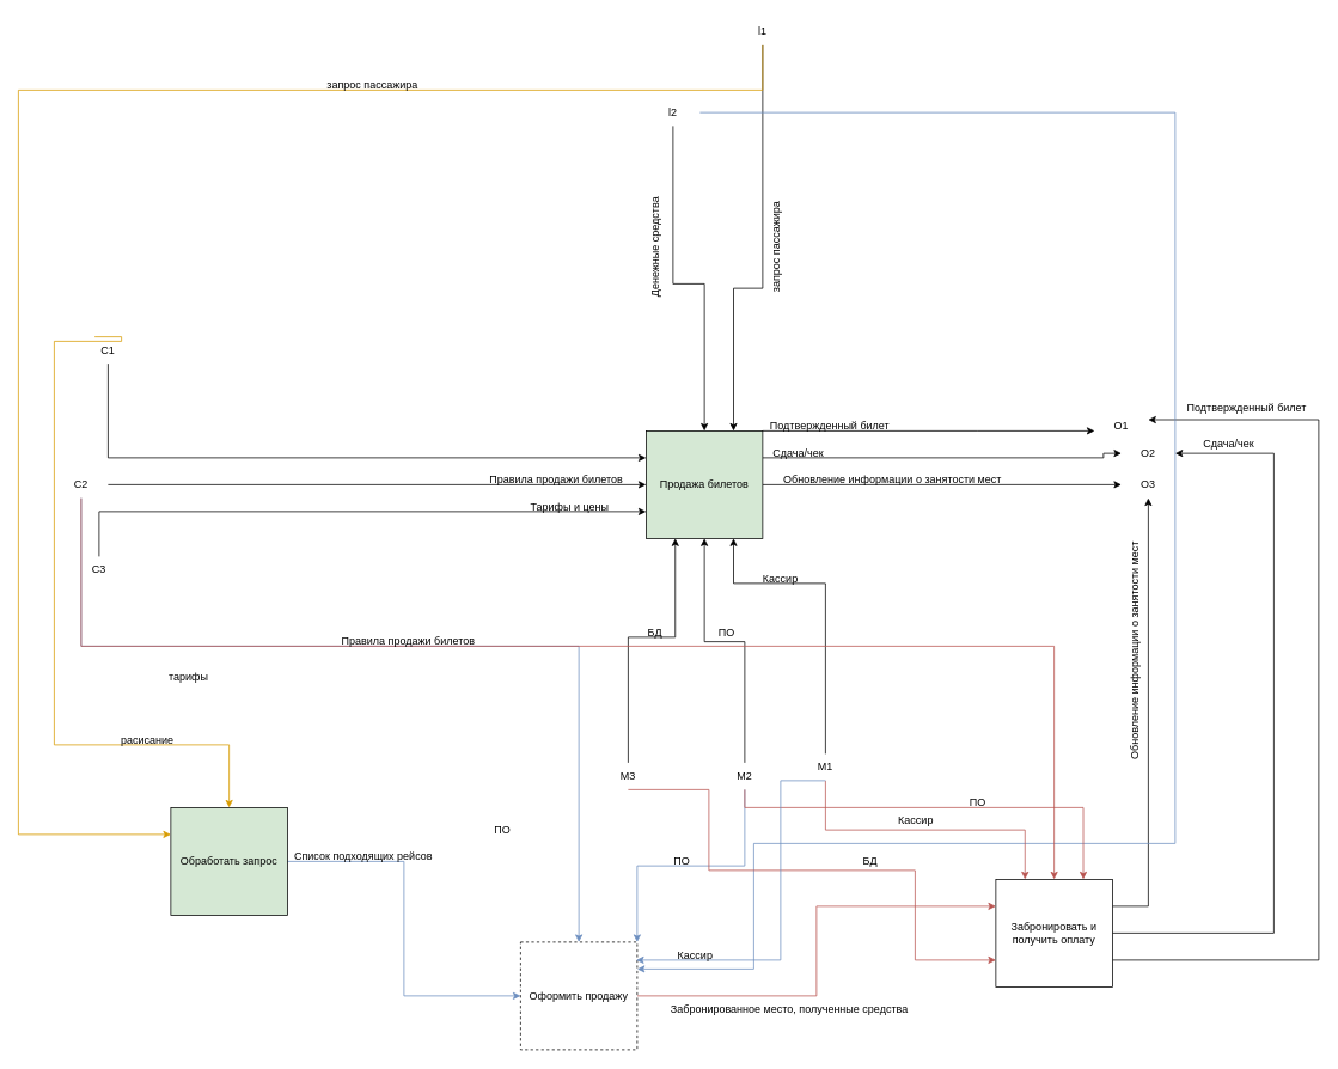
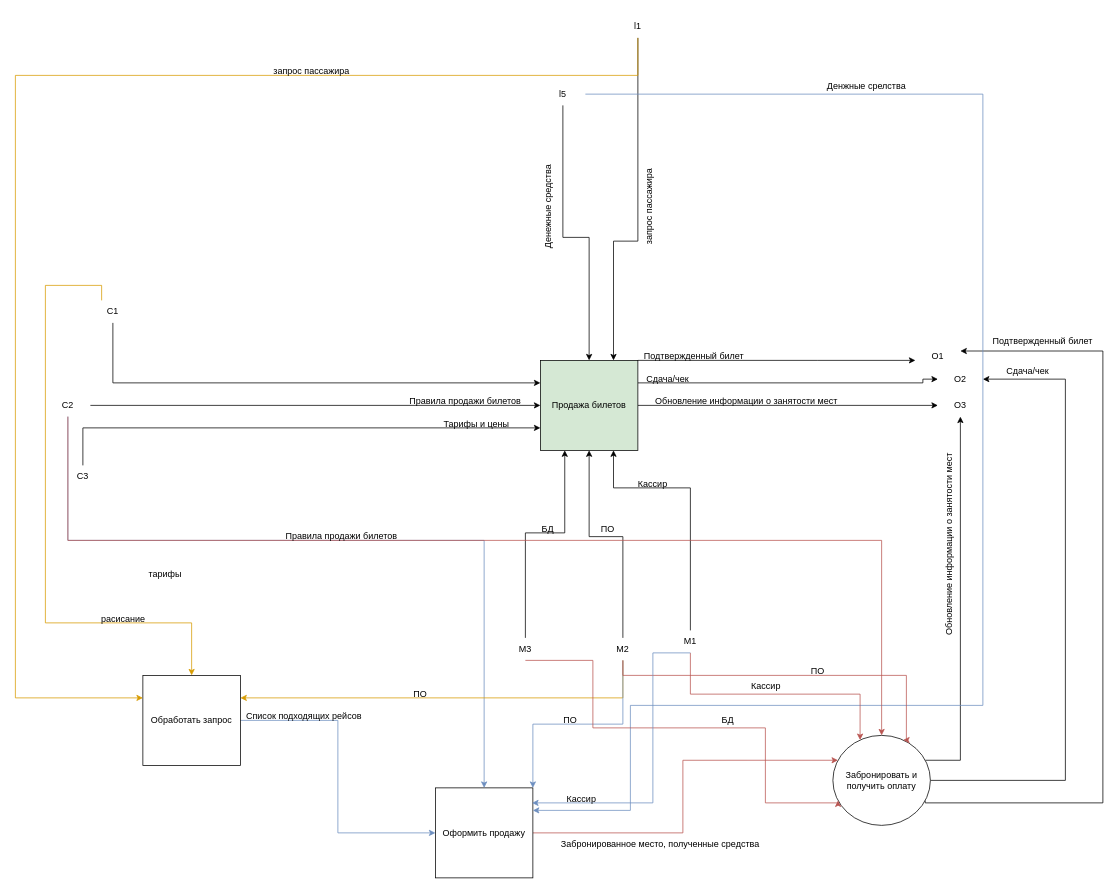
  <mxCell id="0" />
  <mxCell id="1" parent="0" />
  <mxCell id="2" style="edgeStyle=orthogonalEdgeStyle;rounded=0;orthogonalLoop=1;jettySize=auto;html=1;exitX=1;exitY=0.5;exitDx=0;exitDy=0;entryX=0;entryY=0.5;entryDx=0;entryDy=0;fillColor=#dae8fc;strokeColor=#6c8ebf;" edge="1" parent="1" source="3" target="9"><mxGeometry relative="1" as="geometry" /></mxCell>
- <mxCell id="3" value="Обработать запрос" style="rounded=0;whiteSpace=wrap;html=1;fillColor=#d5e8d4;" vertex="1" parent="1"><mxGeometry x="190" y="900" width="130" height="120" as="geometry" /></mxCell>
+ <mxCell id="3" value="Обработать запрос" style="rounded=0;whiteSpace=wrap;html=1;" vertex="1" parent="1"><mxGeometry x="190" y="900" width="130" height="120" as="geometry" /></mxCell>
  <mxCell id="4" style="edgeStyle=orthogonalEdgeStyle;rounded=0;orthogonalLoop=1;jettySize=auto;html=1;exitX=1;exitY=0.25;exitDx=0;exitDy=0;entryX=0.5;entryY=1;entryDx=0;entryDy=0;" edge="1" parent="1" source="7" target="38"><mxGeometry relative="1" as="geometry" /></mxCell>
  <mxCell id="5" style="edgeStyle=orthogonalEdgeStyle;rounded=0;orthogonalLoop=1;jettySize=auto;html=1;exitX=1;exitY=0.5;exitDx=0;exitDy=0;entryX=1;entryY=0.5;entryDx=0;entryDy=0;" edge="1" parent="1" source="7" target="37"><mxGeometry relative="1" as="geometry"><Array as="points"><mxPoint x="1420" y="1040" /><mxPoint x="1420" y="505" /></Array></mxGeometry></mxCell>
  <mxCell id="6" style="edgeStyle=orthogonalEdgeStyle;rounded=0;orthogonalLoop=1;jettySize=auto;html=1;exitX=1;exitY=0.75;exitDx=0;exitDy=0;entryX=1;entryY=0.25;entryDx=0;entryDy=0;" edge="1" parent="1" source="7" target="36"><mxGeometry relative="1" as="geometry"><Array as="points"><mxPoint x="1470" y="1070" /><mxPoint x="1470" y="468" /></Array></mxGeometry></mxCell>
- <mxCell id="7" value="Забронировать и получить оплату" style="rounded=0;whiteSpace=wrap;html=1;" vertex="1" parent="1"><mxGeometry x="1110" y="980" width="130" height="120" as="geometry" /></mxCell>
+ <mxCell id="7" value="Забронировать и получить оплату" style="ellipse;whiteSpace=wrap;html=1;" vertex="1" parent="1"><mxGeometry x="1110" y="980" width="130" height="120" as="geometry" /></mxCell>
  <mxCell id="8" style="edgeStyle=orthogonalEdgeStyle;rounded=0;orthogonalLoop=1;jettySize=auto;html=1;exitX=1;exitY=0.5;exitDx=0;exitDy=0;entryX=0;entryY=0.25;entryDx=0;entryDy=0;fillColor=#f8cecc;strokeColor=#b85450;" edge="1" parent="1" source="9" target="7"><mxGeometry relative="1" as="geometry" /></mxCell>
- <mxCell id="9" value="Оформить продажу" style="rounded=0;whiteSpace=wrap;html=1;dashed=1;" vertex="1" parent="1"><mxGeometry x="580" y="1050" width="130" height="120" as="geometry" /></mxCell>
+ <mxCell id="9" value="Оформить продажу" style="rounded=0;whiteSpace=wrap;html=1;" vertex="1" parent="1"><mxGeometry x="580" y="1050" width="130" height="120" as="geometry" /></mxCell>
  <mxCell id="10" style="edgeStyle=orthogonalEdgeStyle;rounded=0;orthogonalLoop=1;jettySize=auto;html=1;exitX=1;exitY=0.25;exitDx=0;exitDy=0;entryX=0;entryY=0.5;entryDx=0;entryDy=0;" edge="1" parent="1" source="13" target="37"><mxGeometry relative="1" as="geometry"><mxPoint x="1230" y="510" as="targetPoint" /><Array as="points"><mxPoint x="1230" y="510" /></Array></mxGeometry></mxCell>
  <mxCell id="11" style="edgeStyle=orthogonalEdgeStyle;rounded=0;orthogonalLoop=1;jettySize=auto;html=1;exitX=1;exitY=0;exitDx=0;exitDy=0;" edge="1" parent="1" source="13" target="36"><mxGeometry relative="1" as="geometry"><mxPoint x="1210" y="480" as="targetPoint" /><Array as="points"><mxPoint x="1090" y="480" /><mxPoint x="1090" y="480" /></Array></mxGeometry></mxCell>
  <mxCell id="12" style="edgeStyle=orthogonalEdgeStyle;rounded=0;orthogonalLoop=1;jettySize=auto;html=1;exitX=1;exitY=0.5;exitDx=0;exitDy=0;entryX=0;entryY=0.5;entryDx=0;entryDy=0;" edge="1" parent="1" source="13" target="38"><mxGeometry relative="1" as="geometry"><mxPoint x="1240" y="540" as="targetPoint" /></mxGeometry></mxCell>
  <mxCell id="13" value="Продажа билетов" style="rounded=0;whiteSpace=wrap;html=1;fillColor=#d5e8d4;" vertex="1" parent="1"><mxGeometry x="720" y="480" width="130" height="120" as="geometry" /></mxCell>
  <mxCell id="14" value="" style="endArrow=classic;html=1;rounded=0;entryX=0.5;entryY=0;entryDx=0;entryDy=0;edgeStyle=orthogonalEdgeStyle;" edge="1" parent="1" source="35" target="13"><mxGeometry width="50" height="50" relative="1" as="geometry"><mxPoint x="750" y="150" as="sourcePoint" /><mxPoint x="890" y="430" as="targetPoint" /><Array as="points"><mxPoint x="750" y="316" /><mxPoint x="785" y="316" /></Array></mxGeometry></mxCell>
  <mxCell id="15" value="" style="endArrow=classic;html=1;rounded=0;entryX=0.75;entryY=0;entryDx=0;entryDy=0;edgeStyle=orthogonalEdgeStyle;exitX=0.5;exitY=1;exitDx=0;exitDy=0;" edge="1" parent="1" source="33" target="13"><mxGeometry width="50" height="50" relative="1" as="geometry"><mxPoint x="850" y="160" as="sourcePoint" /><mxPoint x="610" y="420" as="targetPoint" /><Array as="points"><mxPoint x="850" y="321" /><mxPoint x="817" y="321" /></Array></mxGeometry></mxCell>
  <mxCell id="16" value="" style="endArrow=classic;html=1;rounded=0;entryX=0;entryY=0.75;entryDx=0;entryDy=0;exitX=0.5;exitY=0;exitDx=0;exitDy=0;edgeStyle=orthogonalEdgeStyle;" edge="1" parent="1" source="43" target="13"><mxGeometry width="50" height="50" relative="1" as="geometry"><mxPoint x="150" y="570" as="sourcePoint" /><mxPoint x="610" y="710" as="targetPoint" /></mxGeometry></mxCell>
  <mxCell id="17" value="" style="endArrow=classic;html=1;rounded=0;entryX=0;entryY=0.5;entryDx=0;entryDy=0;exitX=1;exitY=0.5;exitDx=0;exitDy=0;" edge="1" parent="1" source="42" target="13"><mxGeometry width="50" height="50" relative="1" as="geometry"><mxPoint x="150" y="540" as="sourcePoint" /><mxPoint x="610" y="710" as="targetPoint" /></mxGeometry></mxCell>
  <mxCell id="18" value="" style="endArrow=classic;html=1;rounded=0;entryX=0;entryY=0.25;entryDx=0;entryDy=0;exitX=0.5;exitY=1;exitDx=0;exitDy=0;edgeStyle=orthogonalEdgeStyle;" edge="1" parent="1" source="39" target="13"><mxGeometry width="50" height="50" relative="1" as="geometry"><mxPoint x="160" y="510" as="sourcePoint" /><mxPoint x="610" y="710" as="targetPoint" /></mxGeometry></mxCell>
  <mxCell id="19" value="" style="endArrow=classic;html=1;rounded=0;entryX=0.75;entryY=1;entryDx=0;entryDy=0;edgeStyle=orthogonalEdgeStyle;exitX=0.5;exitY=0;exitDx=0;exitDy=0;" edge="1" parent="1" source="45" target="13"><mxGeometry width="50" height="50" relative="1" as="geometry"><mxPoint x="920" y="830" as="sourcePoint" /><mxPoint x="610" y="710" as="targetPoint" /><Array as="points"><mxPoint x="920" y="650" /><mxPoint x="818" y="650" /></Array></mxGeometry></mxCell>
  <mxCell id="20" value="" style="endArrow=classic;html=1;rounded=0;entryX=0.5;entryY=1;entryDx=0;entryDy=0;edgeStyle=orthogonalEdgeStyle;exitX=0.5;exitY=0;exitDx=0;exitDy=0;" edge="1" parent="1" source="49" target="13"><mxGeometry width="50" height="50" relative="1" as="geometry"><mxPoint x="830" y="830" as="sourcePoint" /><mxPoint x="610" y="710" as="targetPoint" /><Array as="points"><mxPoint x="830" y="715" /><mxPoint x="785" y="715" /></Array></mxGeometry></mxCell>
  <mxCell id="21" value="" style="endArrow=classic;html=1;rounded=0;entryX=0.25;entryY=1;entryDx=0;entryDy=0;edgeStyle=orthogonalEdgeStyle;exitX=0.5;exitY=0;exitDx=0;exitDy=0;" edge="1" parent="1" source="51" target="13"><mxGeometry width="50" height="50" relative="1" as="geometry"><mxPoint x="700" y="820" as="sourcePoint" /><mxPoint x="610" y="710" as="targetPoint" /><Array as="points"><mxPoint x="700" y="710" /><mxPoint x="752" y="710" /></Array></mxGeometry></mxCell>
  <mxCell id="22" value="запрос пассажира" style="text;html=1;whiteSpace=wrap;strokeColor=none;fillColor=none;align=center;verticalAlign=middle;rounded=0;rotation=-90;" vertex="1" parent="1"><mxGeometry x="800" y="260" width="130" height="30" as="geometry" /></mxCell>
  <mxCell id="23" value="Денежные средства" style="text;html=1;whiteSpace=wrap;strokeColor=none;fillColor=none;align=center;verticalAlign=middle;rounded=0;rotation=-90;" vertex="1" parent="1"><mxGeometry x="660" y="260" width="140" height="30" as="geometry" /></mxCell>
  <mxCell id="24" value="Подтвержденный билет" style="text;html=1;whiteSpace=wrap;strokeColor=none;fillColor=none;align=center;verticalAlign=middle;rounded=0;" vertex="1" parent="1"><mxGeometry x="850" y="460" width="150" height="30" as="geometry" /></mxCell>
  <mxCell id="25" value="Сдача/чек" style="text;html=1;whiteSpace=wrap;strokeColor=none;fillColor=none;align=center;verticalAlign=middle;rounded=0;" vertex="1" parent="1"><mxGeometry x="860" y="490" width="60" height="30" as="geometry" /></mxCell>
  <mxCell id="26" value="Обновление информации о занятости мест" style="text;html=1;whiteSpace=wrap;strokeColor=none;fillColor=none;align=center;verticalAlign=middle;rounded=0;" vertex="1" parent="1"><mxGeometry x="850" y="520" width="290" height="30" as="geometry" /></mxCell>
  <mxCell id="27" value="Кассир" style="text;html=1;whiteSpace=wrap;strokeColor=none;fillColor=none;align=center;verticalAlign=middle;rounded=0;" vertex="1" parent="1"><mxGeometry x="840" y="630" width="60" height="30" as="geometry" /></mxCell>
  <mxCell id="28" value="ПО" style="text;html=1;whiteSpace=wrap;strokeColor=none;fillColor=none;align=center;verticalAlign=middle;rounded=0;" vertex="1" parent="1"><mxGeometry x="780" y="690" width="60" height="30" as="geometry" /></mxCell>
  <mxCell id="29" value="БД" style="text;html=1;whiteSpace=wrap;strokeColor=none;fillColor=none;align=center;verticalAlign=middle;rounded=0;" vertex="1" parent="1"><mxGeometry x="700" y="690" width="60" height="30" as="geometry" /></mxCell>
  <mxCell id="30" value="Правила продажи билетов" style="text;html=1;whiteSpace=wrap;strokeColor=none;fillColor=none;align=center;verticalAlign=middle;rounded=0;" vertex="1" parent="1"><mxGeometry x="530" y="520" width="180" height="30" as="geometry" /></mxCell>
  <mxCell id="31" value="Тарифы и цены" style="text;html=1;whiteSpace=wrap;strokeColor=none;fillColor=none;align=center;verticalAlign=middle;rounded=0;" vertex="1" parent="1"><mxGeometry x="570" y="550" width="130" height="30" as="geometry" /></mxCell>
  <mxCell id="32" style="edgeStyle=orthogonalEdgeStyle;rounded=0;orthogonalLoop=1;jettySize=auto;html=1;exitX=0.5;exitY=1;exitDx=0;exitDy=0;entryX=0;entryY=0.25;entryDx=0;entryDy=0;fillColor=#ffe6cc;strokeColor=#d79b00;" edge="1" parent="1" source="33" target="3"><mxGeometry relative="1" as="geometry"><Array as="points"><mxPoint x="850" y="100" /><mxPoint x="20" y="100" /><mxPoint x="20" y="930" /></Array></mxGeometry></mxCell>
  <mxCell id="33" value="l1" style="text;html=1;whiteSpace=wrap;strokeColor=none;fillColor=none;align=center;verticalAlign=middle;rounded=0;" vertex="1" parent="1"><mxGeometry x="820" y="20" width="60" height="30" as="geometry" /></mxCell>
  <mxCell id="34" style="edgeStyle=orthogonalEdgeStyle;rounded=0;orthogonalLoop=1;jettySize=auto;html=1;exitX=1;exitY=0.5;exitDx=0;exitDy=0;entryX=1;entryY=0.25;entryDx=0;entryDy=0;fillColor=#dae8fc;strokeColor=#6c8ebf;" edge="1" parent="1" source="35" target="9"><mxGeometry relative="1" as="geometry"><Array as="points"><mxPoint x="1310" y="125" /><mxPoint x="1310" y="940" /><mxPoint x="840" y="940" /><mxPoint x="840" y="1080" /></Array></mxGeometry></mxCell>
- <mxCell id="35" value="l2" style="text;html=1;whiteSpace=wrap;strokeColor=none;fillColor=none;align=center;verticalAlign=middle;rounded=0;" vertex="1" parent="1"><mxGeometry x="720" y="110" width="60" height="30" as="geometry" /></mxCell>
+ <mxCell id="35" value="l5" style="text;html=1;whiteSpace=wrap;strokeColor=none;fillColor=none;align=center;verticalAlign=middle;rounded=0;" vertex="1" parent="1"><mxGeometry x="720" y="110" width="60" height="30" as="geometry" /></mxCell>
  <mxCell id="36" value="O1" style="text;html=1;whiteSpace=wrap;strokeColor=none;fillColor=none;align=center;verticalAlign=middle;rounded=0;" vertex="1" parent="1"><mxGeometry x="1220" y="460" width="60" height="30" as="geometry" /></mxCell>
  <mxCell id="37" value="O2" style="text;html=1;whiteSpace=wrap;strokeColor=none;fillColor=none;align=center;verticalAlign=middle;rounded=0;" vertex="1" parent="1"><mxGeometry x="1250" y="490" width="60" height="30" as="geometry" /></mxCell>
  <mxCell id="38" value="O3" style="text;html=1;whiteSpace=wrap;strokeColor=none;fillColor=none;align=center;verticalAlign=middle;rounded=0;" vertex="1" parent="1"><mxGeometry x="1250" y="525" width="60" height="30" as="geometry" /></mxCell>
- <mxCell id="39" value="С1" style="text;html=1;whiteSpace=wrap;strokeColor=none;fillColor=none;align=center;verticalAlign=middle;rounded=0;" vertex="1" parent="1"><mxGeometry x="90" y="375" width="60" height="30" as="geometry" /></mxCell>
+ <mxCell id="39" value="С1" style="text;html=1;whiteSpace=wrap;strokeColor=none;fillColor=none;align=center;verticalAlign=middle;rounded=0;" vertex="1" parent="1"><mxGeometry x="120" y="400" width="60" height="30" as="geometry" /></mxCell>
  <mxCell id="40" style="edgeStyle=orthogonalEdgeStyle;rounded=0;orthogonalLoop=1;jettySize=auto;html=1;exitX=0.5;exitY=1;exitDx=0;exitDy=0;entryX=0.5;entryY=0;entryDx=0;entryDy=0;fillColor=#dae8fc;strokeColor=#6c8ebf;" edge="1" parent="1" source="42" target="9"><mxGeometry relative="1" as="geometry"><Array as="points"><mxPoint x="90" y="720" /><mxPoint x="645" y="720" /></Array></mxGeometry></mxCell>
  <mxCell id="41" style="edgeStyle=orthogonalEdgeStyle;rounded=0;orthogonalLoop=1;jettySize=auto;html=1;exitX=0.5;exitY=1;exitDx=0;exitDy=0;entryX=0.5;entryY=0;entryDx=0;entryDy=0;fillColor=#f8cecc;strokeColor=#b85450;" edge="1" parent="1" source="42" target="7"><mxGeometry relative="1" as="geometry"><Array as="points"><mxPoint x="90" y="720" /><mxPoint x="1175" y="720" /></Array></mxGeometry></mxCell>
  <mxCell id="42" value="С2" style="text;html=1;whiteSpace=wrap;strokeColor=none;fillColor=none;align=center;verticalAlign=middle;rounded=0;" vertex="1" parent="1"><mxGeometry x="60" y="525" width="60" height="30" as="geometry" /></mxCell>
  <mxCell id="43" value="С3" style="text;html=1;whiteSpace=wrap;strokeColor=none;fillColor=none;align=center;verticalAlign=middle;rounded=0;" vertex="1" parent="1"><mxGeometry x="80" y="620" width="60" height="30" as="geometry" /></mxCell>
  <mxCell id="44" style="edgeStyle=orthogonalEdgeStyle;rounded=0;orthogonalLoop=1;jettySize=auto;html=1;exitX=0.5;exitY=1;exitDx=0;exitDy=0;entryX=0.25;entryY=0;entryDx=0;entryDy=0;fillColor=#f8cecc;strokeColor=#b85450;" edge="1" parent="1" source="45" target="7"><mxGeometry relative="1" as="geometry" /></mxCell>
  <mxCell id="45" value="М1" style="text;html=1;whiteSpace=wrap;strokeColor=none;fillColor=none;align=center;verticalAlign=middle;rounded=0;" vertex="1" parent="1"><mxGeometry x="890" y="840" width="60" height="30" as="geometry" /></mxCell>
+ <mxCell id="46" style="edgeStyle=orthogonalEdgeStyle;rounded=0;orthogonalLoop=1;jettySize=auto;html=1;exitX=0.5;exitY=1;exitDx=0;exitDy=0;entryX=1;entryY=0.25;entryDx=0;entryDy=0;fillColor=#ffe6cc;strokeColor=#d79b00;" edge="1" parent="1" source="49" target="3"><mxGeometry relative="1" as="geometry" /></mxCell>
  <mxCell id="47" style="edgeStyle=orthogonalEdgeStyle;rounded=0;orthogonalLoop=1;jettySize=auto;html=1;exitX=0.5;exitY=1;exitDx=0;exitDy=0;entryX=1;entryY=0;entryDx=0;entryDy=0;fillColor=#dae8fc;strokeColor=#6c8ebf;" edge="1" parent="1" source="49" target="9"><mxGeometry relative="1" as="geometry" /></mxCell>
  <mxCell id="48" style="edgeStyle=orthogonalEdgeStyle;rounded=0;orthogonalLoop=1;jettySize=auto;html=1;exitX=0.5;exitY=1;exitDx=0;exitDy=0;entryX=0.75;entryY=0;entryDx=0;entryDy=0;fillColor=#f8cecc;strokeColor=#b85450;" edge="1" parent="1" source="49" target="7"><mxGeometry relative="1" as="geometry"><Array as="points"><mxPoint x="830" y="900" /><mxPoint x="1208" y="900" /></Array></mxGeometry></mxCell>
  <mxCell id="49" value="М2" style="text;html=1;whiteSpace=wrap;strokeColor=none;fillColor=none;align=center;verticalAlign=middle;rounded=0;" vertex="1" parent="1"><mxGeometry x="800" y="850" width="60" height="30" as="geometry" /></mxCell>
  <mxCell id="50" style="edgeStyle=orthogonalEdgeStyle;rounded=0;orthogonalLoop=1;jettySize=auto;html=1;exitX=0.5;exitY=1;exitDx=0;exitDy=0;entryX=0;entryY=0.75;entryDx=0;entryDy=0;fillColor=#f8cecc;strokeColor=#b85450;" edge="1" parent="1" source="51" target="7"><mxGeometry relative="1" as="geometry"><Array as="points"><mxPoint x="790" y="880" /><mxPoint x="790" y="970" /><mxPoint x="1020" y="970" /><mxPoint x="1020" y="1070" /></Array></mxGeometry></mxCell>
  <mxCell id="51" value="М3" style="text;html=1;whiteSpace=wrap;strokeColor=none;fillColor=none;align=center;verticalAlign=middle;rounded=0;" vertex="1" parent="1"><mxGeometry x="670" y="850" width="60" height="30" as="geometry" /></mxCell>
  <mxCell id="52" value="запрос пассажира" style="text;html=1;whiteSpace=wrap;strokeColor=none;fillColor=none;align=center;verticalAlign=middle;rounded=0;" vertex="1" parent="1"><mxGeometry x="350" y="80" width="130" height="30" as="geometry" /></mxCell>
  <mxCell id="53" value="Список подходящих рейсов" style="text;html=1;whiteSpace=wrap;strokeColor=none;fillColor=none;align=center;verticalAlign=middle;rounded=0;" vertex="1" parent="1"><mxGeometry x="290" y="940" width="230" height="30" as="geometry" /></mxCell>
  <mxCell id="54" style="edgeStyle=orthogonalEdgeStyle;rounded=0;orthogonalLoop=1;jettySize=auto;html=1;exitX=0.25;exitY=0;exitDx=0;exitDy=0;entryX=0.5;entryY=0;entryDx=0;entryDy=0;fillColor=#ffe6cc;strokeColor=#d79b00;" edge="1" parent="1" source="39" target="3"><mxGeometry relative="1" as="geometry"><mxPoint x="340" y="920" as="targetPoint" /><Array as="points"><mxPoint x="135" y="380" /><mxPoint x="60" y="380" /><mxPoint x="60" y="830" /><mxPoint x="255" y="830" /></Array></mxGeometry></mxCell>
  <mxCell id="55" value="расисание" style="text;html=1;whiteSpace=wrap;strokeColor=none;fillColor=none;align=center;verticalAlign=middle;rounded=0;" vertex="1" parent="1"><mxGeometry x="134" y="810" width="60" height="30" as="geometry" /></mxCell>
- <mxCell id="56" value="тарифы" style="text;html=1;whiteSpace=wrap;strokeColor=none;fillColor=none;align=center;verticalAlign=middle;rounded=0;" vertex="1" parent="1"><mxGeometry x="180" y="740" width="60" height="30" as="geometry" /></mxCell>
+ <mxCell id="56" value="тарифы" style="text;html=1;whiteSpace=wrap;strokeColor=none;fillColor=none;align=center;verticalAlign=middle;rounded=0;" vertex="1" parent="1"><mxGeometry x="190" y="750" width="60" height="30" as="geometry" /></mxCell>
  <mxCell id="57" value="ПО" style="text;html=1;whiteSpace=wrap;strokeColor=none;fillColor=none;align=center;verticalAlign=middle;rounded=0;" vertex="1" parent="1"><mxGeometry x="530" y="910" width="60" height="30" as="geometry" /></mxCell>
+ <mxCell id="58" value="Денжные срелства" style="text;html=1;whiteSpace=wrap;strokeColor=none;fillColor=none;align=center;verticalAlign=middle;rounded=0;" vertex="1" parent="1"><mxGeometry x="1070" y="100" width="170" height="30" as="geometry" /></mxCell>
  <mxCell id="59" value="Правила продажи билетов" style="text;html=1;whiteSpace=wrap;strokeColor=none;fillColor=none;align=center;verticalAlign=middle;rounded=0;" vertex="1" parent="1"><mxGeometry x="360" y="700" width="190" height="30" as="geometry" /></mxCell>
  <mxCell id="60" value="ПО" style="text;html=1;whiteSpace=wrap;strokeColor=none;fillColor=none;align=center;verticalAlign=middle;rounded=0;" vertex="1" parent="1"><mxGeometry x="730" y="945" width="60" height="30" as="geometry" /></mxCell>
  <mxCell id="61" style="edgeStyle=orthogonalEdgeStyle;rounded=0;orthogonalLoop=1;jettySize=auto;html=1;exitX=0.5;exitY=1;exitDx=0;exitDy=0;entryX=0.992;entryY=0.167;entryDx=0;entryDy=0;entryPerimeter=0;fillColor=#dae8fc;strokeColor=#6c8ebf;" edge="1" parent="1" source="45" target="9"><mxGeometry relative="1" as="geometry"><Array as="points"><mxPoint x="870" y="870" /><mxPoint x="870" y="1070" /></Array></mxGeometry></mxCell>
  <mxCell id="62" value="Кассир" style="text;html=1;whiteSpace=wrap;strokeColor=none;fillColor=none;align=center;verticalAlign=middle;rounded=0;" vertex="1" parent="1"><mxGeometry x="745" y="1050" width="60" height="30" as="geometry" /></mxCell>
  <mxCell id="63" value="Забронированное место, полученные средства" style="text;html=1;whiteSpace=wrap;strokeColor=none;fillColor=none;align=center;verticalAlign=middle;rounded=0;" vertex="1" parent="1"><mxGeometry x="710" y="1110" width="340" height="30" as="geometry" /></mxCell>
  <mxCell id="64" value="БД" style="text;html=1;whiteSpace=wrap;strokeColor=none;fillColor=none;align=center;verticalAlign=middle;rounded=0;" vertex="1" parent="1"><mxGeometry x="940" y="945" width="60" height="30" as="geometry" /></mxCell>
  <mxCell id="65" value="Кассир" style="text;html=1;whiteSpace=wrap;strokeColor=none;fillColor=none;align=center;verticalAlign=middle;rounded=0;" vertex="1" parent="1"><mxGeometry x="991" y="900" width="60" height="30" as="geometry" /></mxCell>
  <mxCell id="66" value="ПО" style="text;html=1;whiteSpace=wrap;strokeColor=none;fillColor=none;align=center;verticalAlign=middle;rounded=0;" vertex="1" parent="1"><mxGeometry x="1060" y="880" width="60" height="30" as="geometry" /></mxCell>
  <mxCell id="67" value="Подтвержденный билет" style="text;html=1;whiteSpace=wrap;strokeColor=none;fillColor=none;align=center;verticalAlign=middle;rounded=0;" vertex="1" parent="1"><mxGeometry x="1310" y="440" width="160" height="30" as="geometry" /></mxCell>
  <mxCell id="68" value="Сдача/чек" style="text;html=1;whiteSpace=wrap;strokeColor=none;fillColor=none;align=center;verticalAlign=middle;rounded=0;" vertex="1" parent="1"><mxGeometry x="1340" y="480" width="60" height="30" as="geometry" /></mxCell>
  <mxCell id="69" value="Обновление информации о занятости мест" style="text;html=1;whiteSpace=wrap;strokeColor=none;fillColor=none;align=center;verticalAlign=middle;rounded=0;rotation=-90;" vertex="1" parent="1"><mxGeometry x="1120" y="710" width="290" height="30" as="geometry" /></mxCell>
